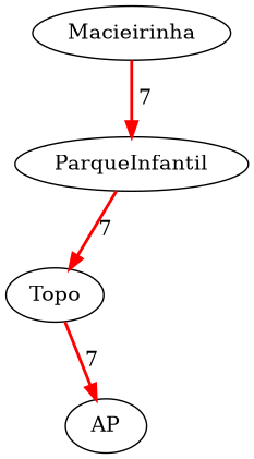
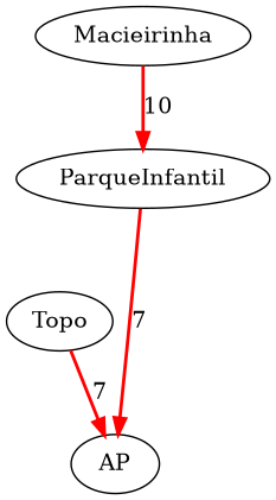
  digraph {
    edge [color=red penwidth=2.0]
    n1 [label=Macieirinha]
    n2 [label=ParqueInfantil]
    n3 [label=Topo]
    n4 [label=AP]
-   n1 -> n2 [label=7]
-   n2 -> n3 [label=7]
+   n1 -> n2 [label=10]
+   n2 -> n4 [label=7]
    n3 -> n4 [label=7]
  }
